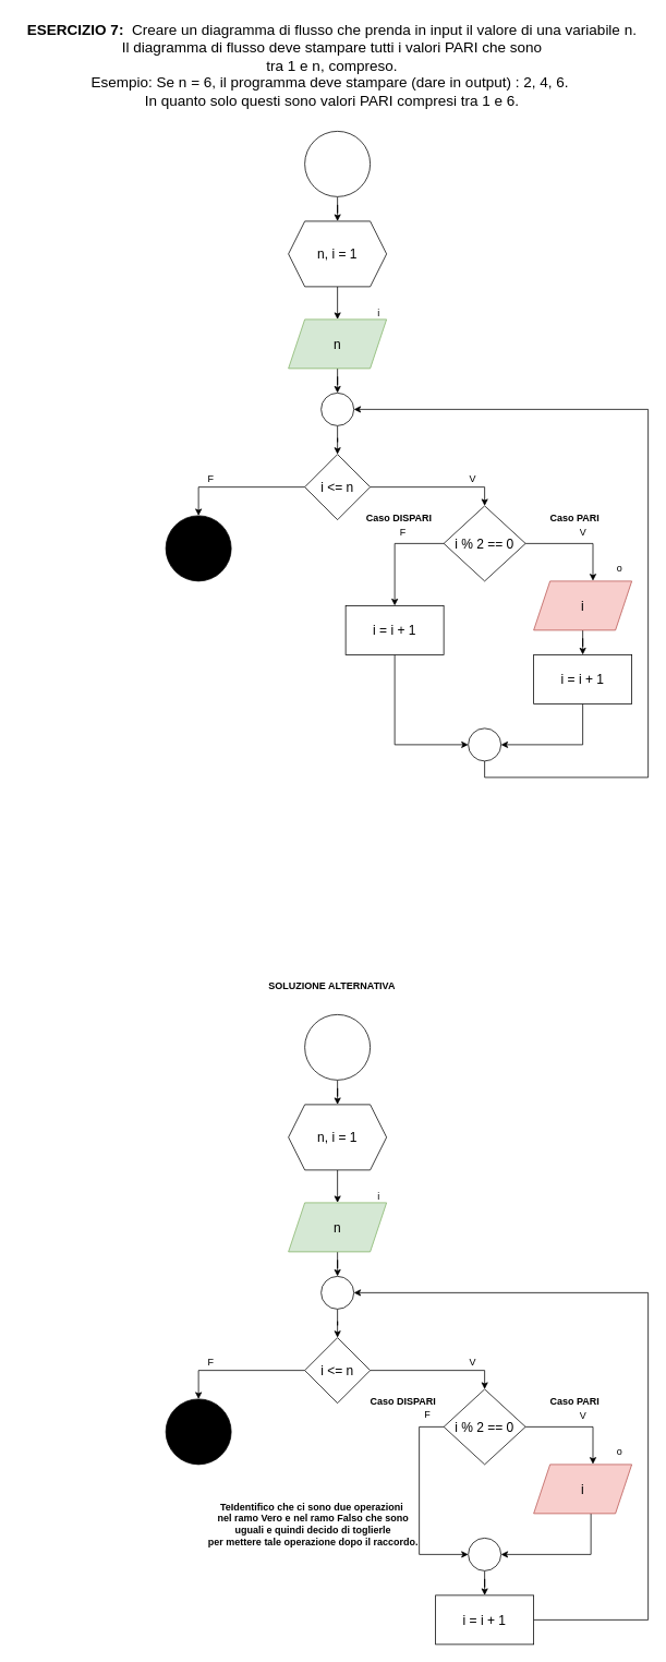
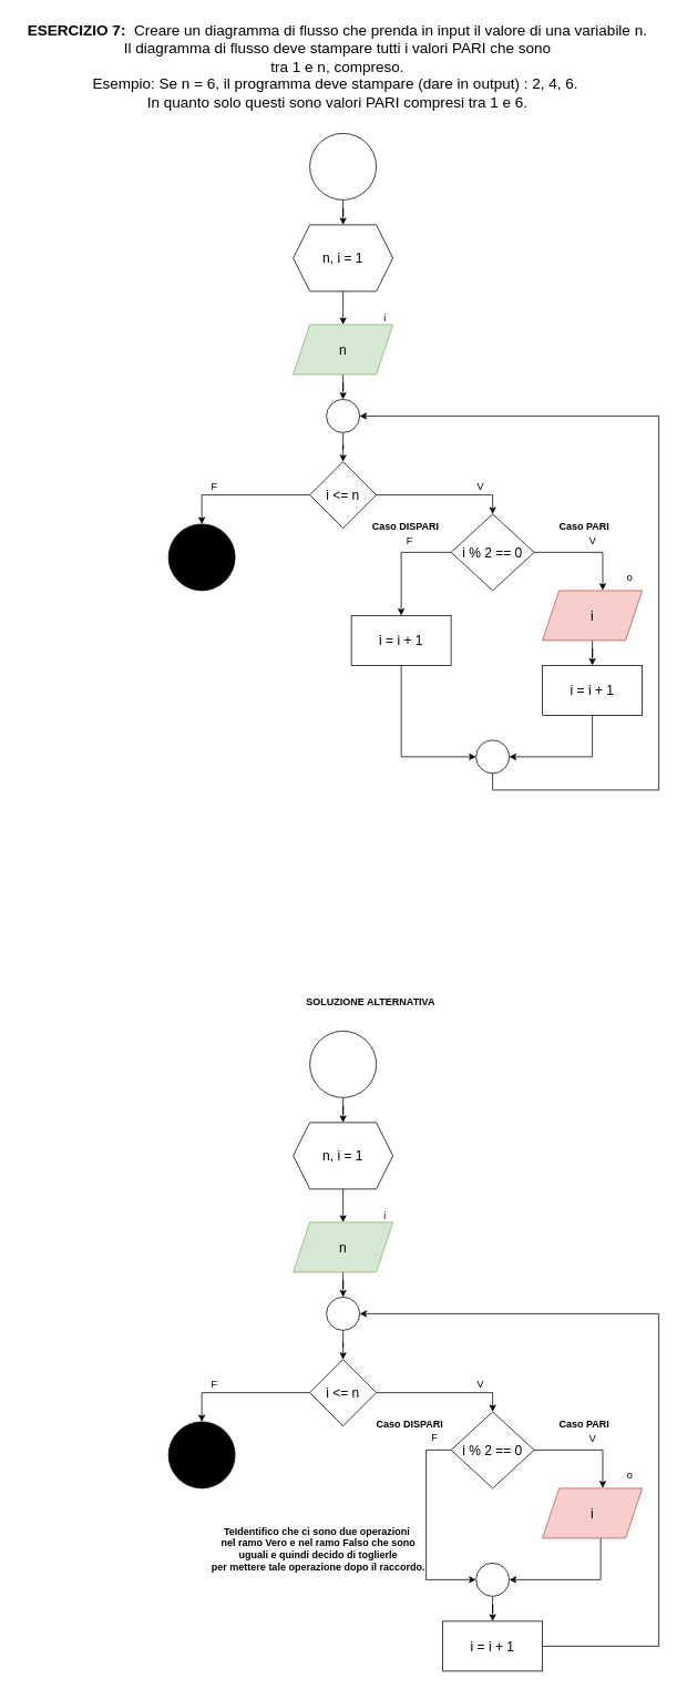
  <mxCell id="0" />
  <mxCell id="1" parent="0" />
  <mxCell id="2" value="&lt;b style=&quot;font-size: 18px;&quot;&gt;ESERCIZIO 7: &lt;/b&gt;&amp;nbsp;Creare un diagramma di flusso che prenda in input il valore di una variabile n.&lt;div&gt;&amp;nbsp;Il diagramma di flusso deve stampare tutti i valori PARI che sono&amp;nbsp;&lt;div&gt;tra 1 e n, compreso.&lt;/div&gt;&lt;div&gt;Esempio: Se n = 6, il programma deve stampare (dare in output) : 2, 4, 6.&amp;nbsp;&lt;/div&gt;&lt;/div&gt;&lt;div&gt;In quanto solo questi sono valori PARI compresi tra 1 e 6.&lt;/div&gt;" style="text;html=1;align=center;verticalAlign=middle;resizable=0;points=[];autosize=1;strokeColor=none;fillColor=none;fontSize=18;" vertex="1" parent="1"><mxGeometry x="20" y="20" width="770" height="120" as="geometry" /></mxCell>
  <mxCell id="3" value="" style="edgeStyle=orthogonalEdgeStyle;rounded=0;orthogonalLoop=1;jettySize=auto;html=1;" edge="1" parent="1" source="4" target="6"><mxGeometry relative="1" as="geometry" /></mxCell>
  <mxCell id="4" value="" style="ellipse;whiteSpace=wrap;html=1;aspect=fixed;" vertex="1" parent="1"><mxGeometry x="372" y="160" width="80" height="80" as="geometry" /></mxCell>
  <mxCell id="5" value="" style="edgeStyle=orthogonalEdgeStyle;rounded=0;orthogonalLoop=1;jettySize=auto;html=1;" edge="1" parent="1" source="6" target="8"><mxGeometry relative="1" as="geometry" /></mxCell>
  <mxCell id="6" value="&lt;font style=&quot;font-size: 16px;&quot;&gt;n, i = 1&lt;/font&gt;" style="shape=hexagon;perimeter=hexagonPerimeter2;whiteSpace=wrap;html=1;fixedSize=1;" vertex="1" parent="1"><mxGeometry x="352" y="270" width="120" height="80" as="geometry" /></mxCell>
  <mxCell id="7" value="" style="edgeStyle=orthogonalEdgeStyle;rounded=0;orthogonalLoop=1;jettySize=auto;html=1;" edge="1" parent="1" source="8" target="10"><mxGeometry relative="1" as="geometry" /></mxCell>
  <mxCell id="8" value="&lt;font style=&quot;font-size: 16px;&quot;&gt;n&lt;/font&gt;" style="shape=parallelogram;perimeter=parallelogramPerimeter;whiteSpace=wrap;html=1;fixedSize=1;fillColor=#d5e8d4;strokeColor=#82b366;" vertex="1" parent="1"><mxGeometry x="352" y="390" width="120" height="60" as="geometry" /></mxCell>
  <mxCell id="9" value="" style="edgeStyle=orthogonalEdgeStyle;rounded=0;orthogonalLoop=1;jettySize=auto;html=1;" edge="1" parent="1" source="10" target="13"><mxGeometry relative="1" as="geometry" /></mxCell>
  <mxCell id="10" value="" style="ellipse;whiteSpace=wrap;html=1;" vertex="1" parent="1"><mxGeometry x="392" y="480" width="40" height="40" as="geometry" /></mxCell>
  <mxCell id="11" value="" style="edgeStyle=orthogonalEdgeStyle;rounded=0;orthogonalLoop=1;jettySize=auto;html=1;" edge="1" parent="1" source="13" target="21"><mxGeometry relative="1" as="geometry"><Array as="points"><mxPoint x="242" y="595" /></Array></mxGeometry></mxCell>
  <mxCell id="12" style="edgeStyle=orthogonalEdgeStyle;rounded=0;orthogonalLoop=1;jettySize=auto;html=1;entryX=0.5;entryY=0;entryDx=0;entryDy=0;" edge="1" parent="1" source="13" target="24"><mxGeometry relative="1" as="geometry" /></mxCell>
  <mxCell id="13" value="i &amp;lt;= n" style="rhombus;whiteSpace=wrap;html=1;fontSize=16;" vertex="1" parent="1"><mxGeometry x="372" y="555" width="80" height="80" as="geometry" /></mxCell>
  <mxCell id="14" value="" style="edgeStyle=orthogonalEdgeStyle;rounded=0;orthogonalLoop=1;jettySize=auto;html=1;" edge="1" parent="1" source="15" target="20"><mxGeometry relative="1" as="geometry" /></mxCell>
  <mxCell id="15" value="i" style="shape=parallelogram;perimeter=parallelogramPerimeter;whiteSpace=wrap;html=1;fixedSize=1;fontSize=16;fillColor=#f8cecc;strokeColor=#b85450;" vertex="1" parent="1"><mxGeometry x="652" y="710" width="120" height="60" as="geometry" /></mxCell>
  <mxCell id="16" value="V" style="text;html=1;align=center;verticalAlign=middle;resizable=0;points=[];autosize=1;strokeColor=none;fillColor=none;" vertex="1" parent="1"><mxGeometry x="562" y="570" width="30" height="30" as="geometry" /></mxCell>
  <mxCell id="17" value="o" style="text;html=1;align=center;verticalAlign=middle;resizable=0;points=[];autosize=1;strokeColor=none;fillColor=none;" vertex="1" parent="1"><mxGeometry x="742" y="680" width="30" height="30" as="geometry" /></mxCell>
  <mxCell id="18" value="i" style="text;html=1;align=center;verticalAlign=middle;resizable=0;points=[];autosize=1;strokeColor=none;fillColor=none;" vertex="1" parent="1"><mxGeometry x="447" y="368" width="30" height="30" as="geometry" /></mxCell>
  <mxCell id="19" style="edgeStyle=orthogonalEdgeStyle;rounded=0;orthogonalLoop=1;jettySize=auto;html=1;entryX=1;entryY=0.5;entryDx=0;entryDy=0;" edge="1" parent="1" source="20" target="31"><mxGeometry relative="1" as="geometry"><Array as="points"><mxPoint x="712" y="910" /></Array></mxGeometry></mxCell>
  <mxCell id="20" value="i = i + 1" style="whiteSpace=wrap;html=1;fontSize=16;" vertex="1" parent="1"><mxGeometry x="652" y="800" width="120" height="60" as="geometry" /></mxCell>
  <mxCell id="21" value="" style="ellipse;whiteSpace=wrap;html=1;fontSize=16;fillColor=#000000;" vertex="1" parent="1"><mxGeometry x="202" y="630" width="80" height="80" as="geometry" /></mxCell>
  <mxCell id="22" value="F" style="text;html=1;align=center;verticalAlign=middle;resizable=0;points=[];autosize=1;strokeColor=none;fillColor=none;" vertex="1" parent="1"><mxGeometry x="242" y="570" width="30" height="30" as="geometry" /></mxCell>
  <mxCell id="23" style="edgeStyle=orthogonalEdgeStyle;rounded=0;orthogonalLoop=1;jettySize=auto;html=1;" edge="1" parent="1" source="24" target="29"><mxGeometry relative="1" as="geometry"><Array as="points"><mxPoint x="482" y="664" /></Array></mxGeometry></mxCell>
  <mxCell id="24" value="i % 2 == 0" style="rhombus;whiteSpace=wrap;html=1;fontSize=16;" vertex="1" parent="1"><mxGeometry x="542" y="618" width="100" height="92" as="geometry" /></mxCell>
  <mxCell id="25" style="edgeStyle=orthogonalEdgeStyle;rounded=0;orthogonalLoop=1;jettySize=auto;html=1;entryX=0.604;entryY=-0.006;entryDx=0;entryDy=0;entryPerimeter=0;" edge="1" parent="1" source="24" target="15"><mxGeometry relative="1" as="geometry" /></mxCell>
  <mxCell id="26" value="V" style="text;html=1;align=center;verticalAlign=middle;resizable=0;points=[];autosize=1;strokeColor=none;fillColor=none;" vertex="1" parent="1"><mxGeometry x="697" y="635" width="30" height="30" as="geometry" /></mxCell>
  <mxCell id="27" value="Caso PARI" style="text;html=1;align=center;verticalAlign=middle;resizable=0;points=[];autosize=1;strokeColor=none;fillColor=none;fontStyle=1" vertex="1" parent="1"><mxGeometry x="662" y="618" width="80" height="30" as="geometry" /></mxCell>
  <mxCell id="28" style="edgeStyle=orthogonalEdgeStyle;rounded=0;orthogonalLoop=1;jettySize=auto;html=1;entryX=0;entryY=0.5;entryDx=0;entryDy=0;" edge="1" parent="1" source="29" target="31"><mxGeometry relative="1" as="geometry"><Array as="points"><mxPoint x="482" y="910" /></Array></mxGeometry></mxCell>
  <mxCell id="29" value="i = i + 1" style="whiteSpace=wrap;html=1;fontSize=16;" vertex="1" parent="1"><mxGeometry x="422" y="740" width="120" height="60" as="geometry" /></mxCell>
  <mxCell id="30" style="edgeStyle=orthogonalEdgeStyle;rounded=0;orthogonalLoop=1;jettySize=auto;html=1;entryX=1;entryY=0.5;entryDx=0;entryDy=0;" edge="1" parent="1" source="31" target="10"><mxGeometry relative="1" as="geometry"><Array as="points"><mxPoint x="592" y="950" /><mxPoint x="792" y="950" /><mxPoint x="792" y="500" /></Array></mxGeometry></mxCell>
  <mxCell id="31" value="" style="ellipse;whiteSpace=wrap;html=1;" vertex="1" parent="1"><mxGeometry x="572" y="890" width="40" height="40" as="geometry" /></mxCell>
  <mxCell id="32" value="Caso DISPARI" style="text;html=1;align=center;verticalAlign=middle;resizable=0;points=[];autosize=1;strokeColor=none;fillColor=none;fontStyle=1" vertex="1" parent="1"><mxGeometry x="437" y="618" width="100" height="30" as="geometry" /></mxCell>
- <mxCell id="33" value="SOLUZIONE ALTERNATIVA" style="text;html=1;align=center;verticalAlign=middle;resizable=0;points=[];autosize=1;strokeColor=none;fillColor=none;fontStyle=1" vertex="1" parent="1"><mxGeometry x="315" y="1190" width="180" height="30" as="geometry" /></mxCell>
+ <mxCell id="33" value="SOLUZIONE ALTERNATIVA" style="text;html=1;align=center;verticalAlign=middle;resizable=0;points=[];autosize=1;strokeColor=none;fillColor=none;fontStyle=1" vertex="1" parent="1"><mxGeometry x="355" y="1190" width="180" height="30" as="geometry" /></mxCell>
  <mxCell id="34" value="" style="edgeStyle=orthogonalEdgeStyle;rounded=0;orthogonalLoop=1;jettySize=auto;html=1;" edge="1" parent="1" source="35" target="37"><mxGeometry relative="1" as="geometry" /></mxCell>
  <mxCell id="35" value="" style="ellipse;whiteSpace=wrap;html=1;aspect=fixed;" vertex="1" parent="1"><mxGeometry x="372" y="1240" width="80" height="80" as="geometry" /></mxCell>
  <mxCell id="36" value="" style="edgeStyle=orthogonalEdgeStyle;rounded=0;orthogonalLoop=1;jettySize=auto;html=1;" edge="1" parent="1" source="37" target="39"><mxGeometry relative="1" as="geometry" /></mxCell>
  <mxCell id="37" value="&lt;font style=&quot;font-size: 16px;&quot;&gt;n, i = 1&lt;/font&gt;" style="shape=hexagon;perimeter=hexagonPerimeter2;whiteSpace=wrap;html=1;fixedSize=1;" vertex="1" parent="1"><mxGeometry x="352" y="1350" width="120" height="80" as="geometry" /></mxCell>
  <mxCell id="38" value="" style="edgeStyle=orthogonalEdgeStyle;rounded=0;orthogonalLoop=1;jettySize=auto;html=1;" edge="1" parent="1" source="39" target="41"><mxGeometry relative="1" as="geometry" /></mxCell>
  <mxCell id="39" value="&lt;font style=&quot;font-size: 16px;&quot;&gt;n&lt;/font&gt;" style="shape=parallelogram;perimeter=parallelogramPerimeter;whiteSpace=wrap;html=1;fixedSize=1;fillColor=#d5e8d4;strokeColor=#82b366;" vertex="1" parent="1"><mxGeometry x="352" y="1470" width="120" height="60" as="geometry" /></mxCell>
  <mxCell id="40" value="" style="edgeStyle=orthogonalEdgeStyle;rounded=0;orthogonalLoop=1;jettySize=auto;html=1;" edge="1" parent="1" source="41" target="44"><mxGeometry relative="1" as="geometry" /></mxCell>
  <mxCell id="41" value="" style="ellipse;whiteSpace=wrap;html=1;" vertex="1" parent="1"><mxGeometry x="392" y="1560" width="40" height="40" as="geometry" /></mxCell>
  <mxCell id="42" value="" style="edgeStyle=orthogonalEdgeStyle;rounded=0;orthogonalLoop=1;jettySize=auto;html=1;" edge="1" parent="1" source="44" target="50"><mxGeometry relative="1" as="geometry"><Array as="points"><mxPoint x="242" y="1675" /></Array></mxGeometry></mxCell>
  <mxCell id="43" style="edgeStyle=orthogonalEdgeStyle;rounded=0;orthogonalLoop=1;jettySize=auto;html=1;entryX=0.5;entryY=0;entryDx=0;entryDy=0;" edge="1" parent="1" source="44" target="53"><mxGeometry relative="1" as="geometry" /></mxCell>
  <mxCell id="44" value="i &amp;lt;= n" style="rhombus;whiteSpace=wrap;html=1;fontSize=16;" vertex="1" parent="1"><mxGeometry x="372" y="1635" width="80" height="80" as="geometry" /></mxCell>
  <mxCell id="45" style="edgeStyle=orthogonalEdgeStyle;rounded=0;orthogonalLoop=1;jettySize=auto;html=1;entryX=1;entryY=0.5;entryDx=0;entryDy=0;" edge="1" parent="1" source="46" target="58"><mxGeometry relative="1" as="geometry"><Array as="points"><mxPoint x="722" y="1900" /></Array></mxGeometry></mxCell>
  <mxCell id="46" value="i" style="shape=parallelogram;perimeter=parallelogramPerimeter;whiteSpace=wrap;html=1;fixedSize=1;fontSize=16;fillColor=#f8cecc;strokeColor=#b85450;" vertex="1" parent="1"><mxGeometry x="652" y="1790" width="120" height="60" as="geometry" /></mxCell>
  <mxCell id="47" value="V" style="text;html=1;align=center;verticalAlign=middle;resizable=0;points=[];autosize=1;strokeColor=none;fillColor=none;" vertex="1" parent="1"><mxGeometry x="562" y="1650" width="30" height="30" as="geometry" /></mxCell>
  <mxCell id="48" value="o" style="text;html=1;align=center;verticalAlign=middle;resizable=0;points=[];autosize=1;strokeColor=none;fillColor=none;" vertex="1" parent="1"><mxGeometry x="742" y="1760" width="30" height="30" as="geometry" /></mxCell>
  <mxCell id="49" value="i" style="text;html=1;align=center;verticalAlign=middle;resizable=0;points=[];autosize=1;strokeColor=none;fillColor=none;" vertex="1" parent="1"><mxGeometry x="447" y="1448" width="30" height="30" as="geometry" /></mxCell>
  <mxCell id="50" value="" style="ellipse;whiteSpace=wrap;html=1;fontSize=16;fillColor=#000000;" vertex="1" parent="1"><mxGeometry x="202" y="1710" width="80" height="80" as="geometry" /></mxCell>
  <mxCell id="51" value="F" style="text;html=1;align=center;verticalAlign=middle;resizable=0;points=[];autosize=1;strokeColor=none;fillColor=none;" vertex="1" parent="1"><mxGeometry x="242" y="1650" width="30" height="30" as="geometry" /></mxCell>
  <mxCell id="52" style="edgeStyle=orthogonalEdgeStyle;rounded=0;orthogonalLoop=1;jettySize=auto;html=1;entryX=0;entryY=0.5;entryDx=0;entryDy=0;" edge="1" parent="1" source="53" target="58"><mxGeometry relative="1" as="geometry"><Array as="points"><mxPoint x="512" y="1744" /><mxPoint x="512" y="1900" /></Array></mxGeometry></mxCell>
  <mxCell id="53" value="i % 2 == 0" style="rhombus;whiteSpace=wrap;html=1;fontSize=16;" vertex="1" parent="1"><mxGeometry x="542" y="1698" width="100" height="92" as="geometry" /></mxCell>
  <mxCell id="54" style="edgeStyle=orthogonalEdgeStyle;rounded=0;orthogonalLoop=1;jettySize=auto;html=1;entryX=0.604;entryY=-0.006;entryDx=0;entryDy=0;entryPerimeter=0;" edge="1" parent="1" source="53" target="46"><mxGeometry relative="1" as="geometry" /></mxCell>
  <mxCell id="55" value="V" style="text;html=1;align=center;verticalAlign=middle;resizable=0;points=[];autosize=1;strokeColor=none;fillColor=none;" vertex="1" parent="1"><mxGeometry x="697" y="1715" width="30" height="30" as="geometry" /></mxCell>
  <mxCell id="56" value="Caso PARI" style="text;html=1;align=center;verticalAlign=middle;resizable=0;points=[];autosize=1;strokeColor=none;fillColor=none;fontStyle=1" vertex="1" parent="1"><mxGeometry x="662" y="1698" width="80" height="30" as="geometry" /></mxCell>
  <mxCell id="57" value="" style="edgeStyle=orthogonalEdgeStyle;rounded=0;orthogonalLoop=1;jettySize=auto;html=1;" edge="1" parent="1" source="58" target="61"><mxGeometry relative="1" as="geometry" /></mxCell>
  <mxCell id="58" value="" style="ellipse;whiteSpace=wrap;html=1;" vertex="1" parent="1"><mxGeometry x="572" y="1880" width="40" height="40" as="geometry" /></mxCell>
  <mxCell id="59" value="Caso DISPARI" style="text;html=1;align=center;verticalAlign=middle;resizable=0;points=[];autosize=1;strokeColor=none;fillColor=none;fontStyle=1" vertex="1" parent="1"><mxGeometry x="442" y="1698" width="100" height="30" as="geometry" /></mxCell>
  <mxCell id="60" style="edgeStyle=orthogonalEdgeStyle;rounded=0;orthogonalLoop=1;jettySize=auto;html=1;entryX=1;entryY=0.5;entryDx=0;entryDy=0;" edge="1" parent="1" source="61" target="41"><mxGeometry relative="1" as="geometry"><Array as="points"><mxPoint x="792" y="1980" /><mxPoint x="792" y="1580" /></Array></mxGeometry></mxCell>
  <mxCell id="61" value="i = i + 1" style="whiteSpace=wrap;html=1;fontSize=16;" vertex="1" parent="1"><mxGeometry x="532" y="1950" width="120" height="60" as="geometry" /></mxCell>
  <mxCell id="62" value="TeIdentifico che ci sono due operazioni&amp;nbsp;&lt;div&gt;nel ramo Vero e nel ramo Falso che sono&lt;/div&gt;&lt;div&gt;uguali e quindi decido di toglierle&lt;/div&gt;&lt;div&gt;per mettere tale operazione dopo il raccordo.&lt;/div&gt;" style="text;html=1;align=center;verticalAlign=middle;resizable=0;points=[];autosize=1;strokeColor=none;fillColor=none;fontStyle=1" vertex="1" parent="1"><mxGeometry x="252" y="1828" width="260" height="70" as="geometry" /></mxCell>
  <mxCell id="63" value="F" style="text;html=1;align=center;verticalAlign=middle;resizable=0;points=[];autosize=1;strokeColor=none;fillColor=none;" vertex="1" parent="1"><mxGeometry x="477" y="635" width="30" height="30" as="geometry" /></mxCell>
  <mxCell id="64" value="F" style="text;html=1;align=center;verticalAlign=middle;resizable=0;points=[];autosize=1;strokeColor=none;fillColor=none;" vertex="1" parent="1"><mxGeometry x="507" y="1714" width="30" height="30" as="geometry" /></mxCell>
